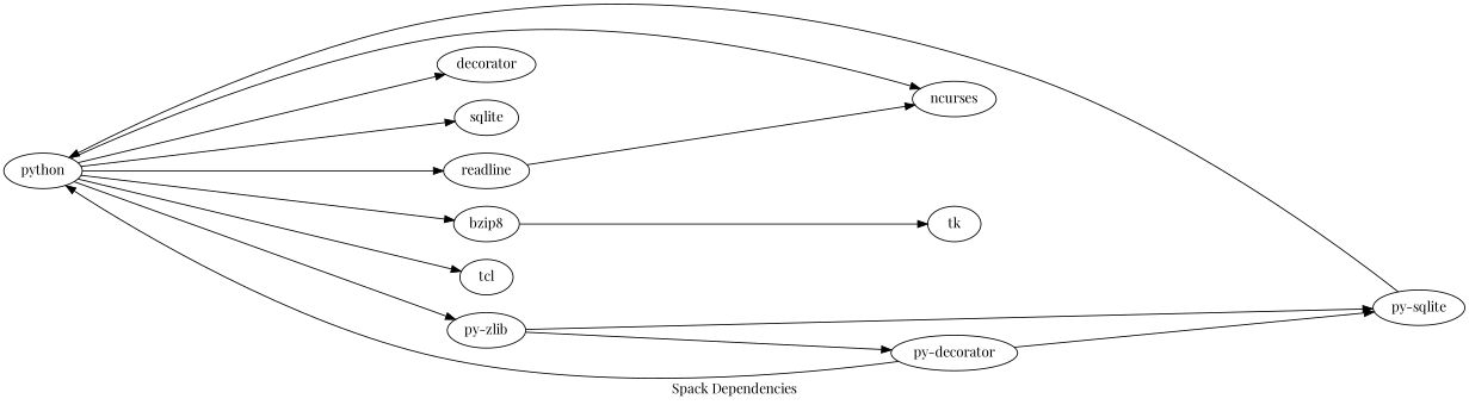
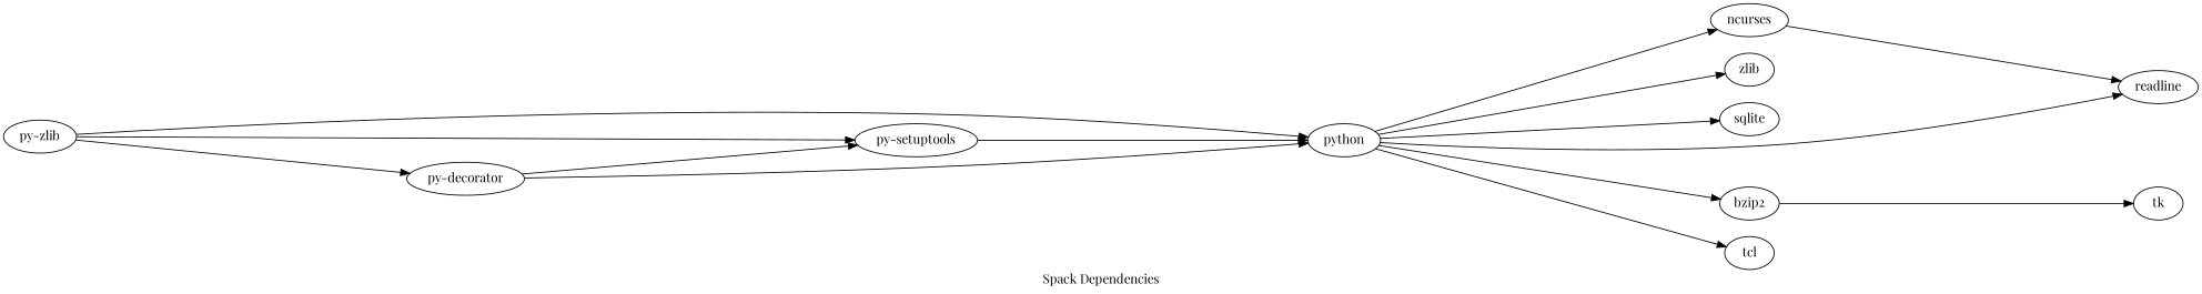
  digraph {
    fontname="Playfair Display"
    label="Spack Dependencies"
    labelloc=b
    rankdir=LR
    ranksep=5
    node [fontname="Playfair Display"]
    edge [fontname="Playfair Display"]
    n1 [label=ncurses]
-   n2 [label="py-sqlite"]
+   n2 [label="py-setuptools"]
    n3 [label=python]
-   n4 [label=decorator]
+   n4 [label=zlib]
    n5 [label=sqlite]
    n6 [label=readline]
-   n7 [label=bzip8]
+   n7 [label=bzip2]
    tcl
    n9 [label="py-decorator"]
    n10 [label="py-zlib"]
    tk
    n2 -> n3
    n3 -> n1
    n3 -> n4
    n3 -> n5
    n3 -> n6
    n3 -> n7
    n3 -> tcl
-   n6 -> n1
+   n1 -> n6
    n7 -> tk
    n9 -> n2
    n9 -> n3
    n10 -> n2
-   n3 -> n10
+   n10 -> n3
    n10 -> n9
  }
